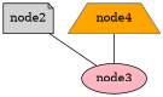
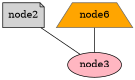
  strict graph {
    node [color=black style=filled]
    node2 [fillcolor=lightgrey shape=note]
    node3 [fillcolor=lightpink shape=ellipse]
-   node4 [color=gray40 fillcolor=orange shape=trapezium]
+   node4 [color=gray40 fillcolor=orange shape=trapezium label=node6]
    node2 -- node3
    node4 -- node3 [weight=6]
  }
